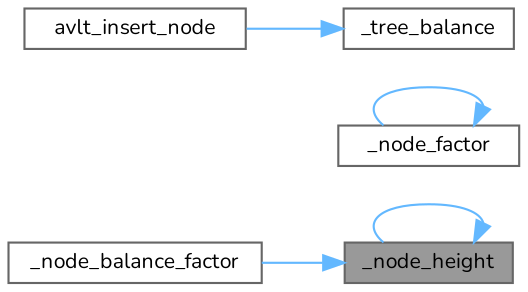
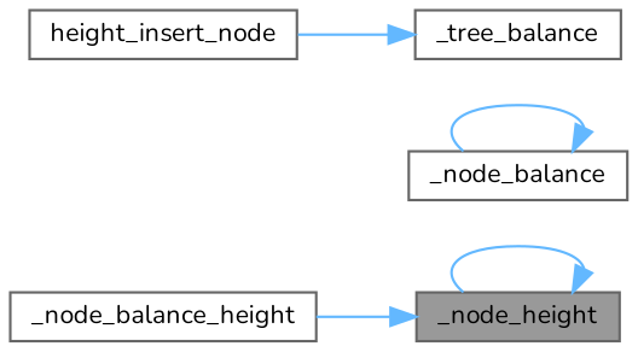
  digraph {
    fontname=Nunito
    rankdir=RL
    node [color=grey40 fillcolor=white fontname=Nunito fontsize=10 shape=box style=filled]
    edge [color=steelblue1 dir=back fontname=Nunito fontsize=10 labelfontname=Helvetica labelfontsize=10 style=solid]
    n1 [color=gray40 fillcolor=grey60 fontcolor=black height=0.2 label=_node_height width=0.4]
-   n2 [height=0.2 label=_node_balance_factor width=0.4]
-   n3 [height=0.2 label=_node_factor width=0.4]
+   n2 [height=0.2 label=_node_balance_height width=0.4]
+   n3 [height=0.2 label=_node_balance width=0.4]
    n4 [height=0.2 label=_tree_balance width=0.4]
-   n5 [height=0.2 label=avlt_insert_node width=0.4]
+   n5 [height=0.2 label=height_insert_node width=0.4]
    n1 -> n1
    n1 -> n2
    n3 -> n3
    n4 -> n5
  }
